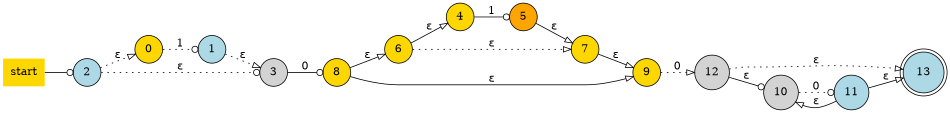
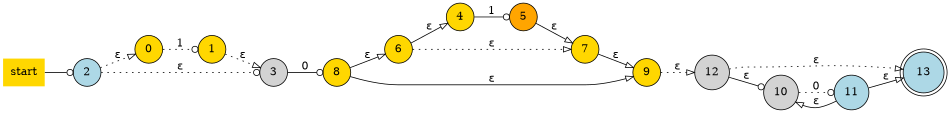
  digraph {
    rankdir=LR
    node [fillcolor=gold shape=circle style=filled]
    edge [arrowhead=onormal style=solid]
    start [shape=none]
    2 [fillcolor=lightblue]
    0
    3 [fillcolor=lightgrey]
-   1 [fillcolor=lightblue]
+   1
    8
    13 [fillcolor=lightblue shape=doublecircle]
    6
    9
    4
    7
    12 [fillcolor=lightgrey]
    5 [fillcolor=orange]
    10 [fillcolor=lightgrey]
    11 [fillcolor=lightblue]
    start -> 2 [arrowhead=odot]
    2 -> 0 [label="ε" style=dotted]
    2 -> 3 [arrowhead=odot label="ε" style=dotted]
    0 -> 1 [arrowhead=odot label=1 style=dotted]
    3 -> 8 [arrowhead=odot label=0]
    1 -> 3 [label="ε" style=dotted]
    8 -> 6 [label="ε"]
    8 -> 9 [label="ε"]
    6 -> 4 [label="ε"]
    6 -> 7 [label="ε" style=dotted]
-   9 -> 12 [label=0 style=dotted]
+   9 -> 12 [label="ε" style=dotted]
    4 -> 5 [arrowhead=odot label=1]
    7 -> 9 [label="ε"]
    12 -> 13 [label="ε" style=dotted]
    12 -> 10 [arrowhead=odot label="ε"]
    5 -> 7 [label="ε"]
    10 -> 11 [arrowhead=odot label=0 style=dotted]
    11 -> 13 [label="ε"]
    11 -> 10 [label="ε"]
  }
